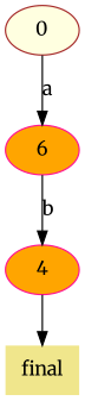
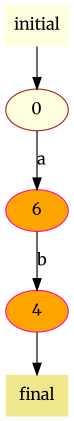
  digraph {
    fontname=Merriweather
    node [color=deeppink fillcolor=lightyellow fontname=Merriweather style=filled]
    edge [fontname=Merriweather]
+   initial [shape=none]
    0 [color=brown]
    n3 [fillcolor=orange label=6]
    final [fillcolor=khaki shape=none]
    n5 [fillcolor=orange label=4]
+   initial -> 0
    0 -> n3 [label=a]
    n3 -> n5 [label=b]
    n5 -> final
  }
